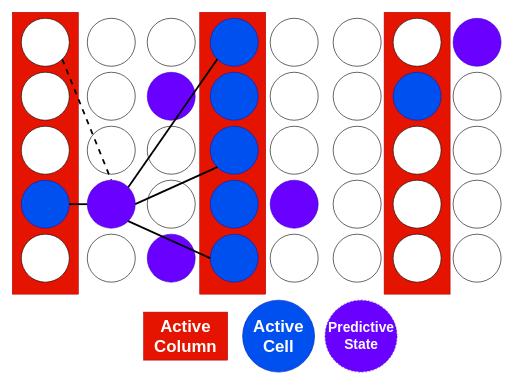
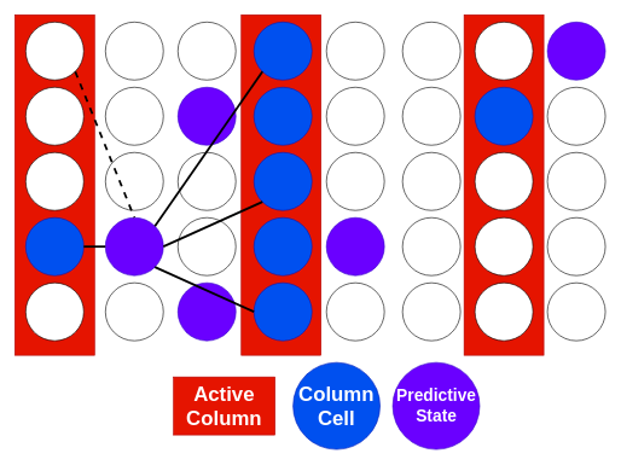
  <mxCell id="0" />
  <mxCell id="1" parent="0" />
  <mxCell id="2" value="" style="rounded=0;whiteSpace=wrap;html=1;fillColor=#e51400;strokeColor=#B20000;fontColor=#ffffff;" vertex="1" parent="1"><mxGeometry x="640" y="20" width="110" height="470" as="geometry" /></mxCell>
  <mxCell id="3" value="" style="rounded=0;whiteSpace=wrap;html=1;fillColor=#e51400;strokeColor=#B20000;fontColor=#ffffff;" vertex="1" parent="1"><mxGeometry x="332.5" y="20" width="110" height="470" as="geometry" /></mxCell>
  <mxCell id="4" value="" style="rounded=0;whiteSpace=wrap;html=1;fillColor=#e51400;strokeColor=#B20000;fontColor=#ffffff;" vertex="1" parent="1"><mxGeometry x="20" y="20" width="110" height="470" as="geometry" /></mxCell>
  <mxCell id="5" value="" style="ellipse;whiteSpace=wrap;html=1;aspect=fixed;" vertex="1" parent="1"><mxGeometry x="35" y="30" width="80" height="80" as="geometry" /></mxCell>
  <mxCell id="6" value="" style="ellipse;whiteSpace=wrap;html=1;aspect=fixed;" vertex="1" parent="1"><mxGeometry x="35" y="120" width="80" height="80" as="geometry" /></mxCell>
  <mxCell id="7" value="" style="ellipse;whiteSpace=wrap;html=1;aspect=fixed;" vertex="1" parent="1"><mxGeometry x="35" y="210" width="80" height="80" as="geometry" /></mxCell>
  <mxCell id="8" value="" style="ellipse;whiteSpace=wrap;html=1;aspect=fixed;fillColor=#0050ef;strokeColor=#001DBC;fontColor=#ffffff;" vertex="1" parent="1"><mxGeometry x="35" y="300" width="80" height="80" as="geometry" /></mxCell>
  <mxCell id="9" value="" style="ellipse;whiteSpace=wrap;html=1;aspect=fixed;" vertex="1" parent="1"><mxGeometry x="35" y="390" width="80" height="80" as="geometry" /></mxCell>
  <mxCell id="10" value="" style="ellipse;whiteSpace=wrap;html=1;aspect=fixed;" vertex="1" parent="1"><mxGeometry x="145" y="30" width="80" height="80" as="geometry" /></mxCell>
  <mxCell id="11" value="" style="ellipse;whiteSpace=wrap;html=1;aspect=fixed;" vertex="1" parent="1"><mxGeometry x="145" y="120" width="80" height="80" as="geometry" /></mxCell>
  <mxCell id="12" value="" style="ellipse;whiteSpace=wrap;html=1;aspect=fixed;" vertex="1" parent="1"><mxGeometry x="145" y="210" width="80" height="80" as="geometry" /></mxCell>
  <mxCell id="13" value="" style="ellipse;whiteSpace=wrap;html=1;aspect=fixed;fillColor=#6a00ff;strokeColor=#3700CC;fontColor=#ffffff;" vertex="1" parent="1"><mxGeometry x="145" y="300" width="80" height="80" as="geometry" /></mxCell>
  <mxCell id="14" value="" style="ellipse;whiteSpace=wrap;html=1;aspect=fixed;" vertex="1" parent="1"><mxGeometry x="145" y="390" width="80" height="80" as="geometry" /></mxCell>
  <mxCell id="15" value="" style="ellipse;whiteSpace=wrap;html=1;aspect=fixed;" vertex="1" parent="1"><mxGeometry x="245" y="30" width="80" height="80" as="geometry" /></mxCell>
  <mxCell id="16" value="" style="ellipse;whiteSpace=wrap;html=1;aspect=fixed;fillColor=#6a00ff;strokeColor=#3700CC;fontColor=#ffffff;" vertex="1" parent="1"><mxGeometry x="245" y="120" width="80" height="80" as="geometry" /></mxCell>
  <mxCell id="17" value="" style="ellipse;whiteSpace=wrap;html=1;aspect=fixed;" vertex="1" parent="1"><mxGeometry x="245" y="210" width="80" height="80" as="geometry" /></mxCell>
  <mxCell id="18" value="" style="ellipse;whiteSpace=wrap;html=1;aspect=fixed;" vertex="1" parent="1"><mxGeometry x="245" y="300" width="80" height="80" as="geometry" /></mxCell>
  <mxCell id="19" value="" style="ellipse;whiteSpace=wrap;html=1;aspect=fixed;fillColor=#6a00ff;strokeColor=#3700CC;fontColor=#ffffff;" vertex="1" parent="1"><mxGeometry x="245" y="390" width="80" height="80" as="geometry" /></mxCell>
  <mxCell id="20" value="" style="ellipse;whiteSpace=wrap;html=1;aspect=fixed;fillColor=#0050ef;strokeColor=#001DBC;fontColor=#ffffff;" vertex="1" parent="1"><mxGeometry x="350" y="30" width="80" height="80" as="geometry" /></mxCell>
  <mxCell id="21" value="" style="ellipse;whiteSpace=wrap;html=1;aspect=fixed;fillColor=#0050ef;strokeColor=#001DBC;fontColor=#ffffff;" vertex="1" parent="1"><mxGeometry x="350" y="120" width="80" height="80" as="geometry" /></mxCell>
  <mxCell id="22" value="" style="ellipse;whiteSpace=wrap;html=1;aspect=fixed;fillColor=#0050ef;strokeColor=#001DBC;fontColor=#ffffff;" vertex="1" parent="1"><mxGeometry x="350" y="210" width="80" height="80" as="geometry" /></mxCell>
  <mxCell id="23" value="" style="ellipse;whiteSpace=wrap;html=1;aspect=fixed;fillColor=#0050ef;strokeColor=#001DBC;fontColor=#ffffff;" vertex="1" parent="1"><mxGeometry x="350" y="300" width="80" height="80" as="geometry" /></mxCell>
  <mxCell id="24" value="" style="ellipse;whiteSpace=wrap;html=1;aspect=fixed;fillColor=#0050ef;strokeColor=#001DBC;fontColor=#ffffff;" vertex="1" parent="1"><mxGeometry x="350" y="390" width="80" height="80" as="geometry" /></mxCell>
  <mxCell id="25" value="" style="ellipse;whiteSpace=wrap;html=1;aspect=fixed;" vertex="1" parent="1"><mxGeometry x="450" y="30" width="80" height="80" as="geometry" /></mxCell>
  <mxCell id="26" value="" style="ellipse;whiteSpace=wrap;html=1;aspect=fixed;" vertex="1" parent="1"><mxGeometry x="450" y="120" width="80" height="80" as="geometry" /></mxCell>
  <mxCell id="27" value="" style="ellipse;whiteSpace=wrap;html=1;aspect=fixed;" vertex="1" parent="1"><mxGeometry x="450" y="210" width="80" height="80" as="geometry" /></mxCell>
  <mxCell id="28" value="" style="ellipse;whiteSpace=wrap;html=1;aspect=fixed;fillColor=#6a00ff;strokeColor=#3700CC;fontColor=#ffffff;" vertex="1" parent="1"><mxGeometry x="450" y="300" width="80" height="80" as="geometry" /></mxCell>
  <mxCell id="29" value="" style="ellipse;whiteSpace=wrap;html=1;aspect=fixed;" vertex="1" parent="1"><mxGeometry x="450" y="390" width="80" height="80" as="geometry" /></mxCell>
  <mxCell id="30" value="" style="ellipse;whiteSpace=wrap;html=1;aspect=fixed;" vertex="1" parent="1"><mxGeometry x="555" y="30" width="80" height="80" as="geometry" /></mxCell>
  <mxCell id="31" value="" style="ellipse;whiteSpace=wrap;html=1;aspect=fixed;" vertex="1" parent="1"><mxGeometry x="555" y="120" width="80" height="80" as="geometry" /></mxCell>
  <mxCell id="32" value="" style="ellipse;whiteSpace=wrap;html=1;aspect=fixed;" vertex="1" parent="1"><mxGeometry x="555" y="210" width="80" height="80" as="geometry" /></mxCell>
  <mxCell id="33" value="" style="ellipse;whiteSpace=wrap;html=1;aspect=fixed;" vertex="1" parent="1"><mxGeometry x="555" y="300" width="80" height="80" as="geometry" /></mxCell>
  <mxCell id="34" value="" style="ellipse;whiteSpace=wrap;html=1;aspect=fixed;" vertex="1" parent="1"><mxGeometry x="555" y="390" width="80" height="80" as="geometry" /></mxCell>
  <mxCell id="35" value="" style="ellipse;whiteSpace=wrap;html=1;aspect=fixed;" vertex="1" parent="1"><mxGeometry x="655" y="30" width="80" height="80" as="geometry" /></mxCell>
  <mxCell id="36" value="" style="ellipse;whiteSpace=wrap;html=1;aspect=fixed;fillColor=#0050ef;strokeColor=#001DBC;fontColor=#ffffff;" vertex="1" parent="1"><mxGeometry x="655" y="120" width="80" height="80" as="geometry" /></mxCell>
  <mxCell id="37" value="" style="ellipse;whiteSpace=wrap;html=1;aspect=fixed;" vertex="1" parent="1"><mxGeometry x="655" y="210" width="80" height="80" as="geometry" /></mxCell>
  <mxCell id="38" value="" style="ellipse;whiteSpace=wrap;html=1;aspect=fixed;" vertex="1" parent="1"><mxGeometry x="655" y="300" width="80" height="80" as="geometry" /></mxCell>
  <mxCell id="39" value="" style="ellipse;whiteSpace=wrap;html=1;aspect=fixed;" vertex="1" parent="1"><mxGeometry x="655" y="390" width="80" height="80" as="geometry" /></mxCell>
  <mxCell id="40" value="" style="ellipse;whiteSpace=wrap;html=1;aspect=fixed;fillColor=#6a00ff;strokeColor=#3700CC;fontColor=#ffffff;" vertex="1" parent="1"><mxGeometry x="755" y="30" width="80" height="80" as="geometry" /></mxCell>
  <mxCell id="41" value="" style="ellipse;whiteSpace=wrap;html=1;aspect=fixed;" vertex="1" parent="1"><mxGeometry x="755" y="120" width="80" height="80" as="geometry" /></mxCell>
  <mxCell id="42" value="" style="ellipse;whiteSpace=wrap;html=1;aspect=fixed;" vertex="1" parent="1"><mxGeometry x="755" y="210" width="80" height="80" as="geometry" /></mxCell>
  <mxCell id="43" value="" style="ellipse;whiteSpace=wrap;html=1;aspect=fixed;" vertex="1" parent="1"><mxGeometry x="755" y="300" width="80" height="80" as="geometry" /></mxCell>
  <mxCell id="44" value="" style="ellipse;whiteSpace=wrap;html=1;aspect=fixed;" vertex="1" parent="1"><mxGeometry x="755" y="390" width="80" height="80" as="geometry" /></mxCell>
  <mxCell id="45" value="&lt;font style=&quot;font-size: 28px;&quot;&gt;Active Column&lt;/font&gt;" style="rounded=0;whiteSpace=wrap;html=1;fillColor=#e51400;strokeColor=#B20000;fontColor=#ffffff;fontSize=28;fontStyle=1" vertex="1" parent="1"><mxGeometry x="239" y="520" width="140" height="80" as="geometry" /></mxCell>
- <mxCell id="46" value="Active Cell" style="ellipse;whiteSpace=wrap;html=1;aspect=fixed;fontSize=28;fillColor=#0050ef;strokeColor=#001DBC;fontColor=#ffffff;fontStyle=1" vertex="1" parent="1"><mxGeometry x="404" y="500" width="120" height="120" as="geometry" /></mxCell>
- <mxCell id="47" value="Predictive&lt;br style=&quot;font-size: 23px;&quot;&gt;State&lt;br style=&quot;font-size: 23px;&quot;&gt;" style="ellipse;whiteSpace=wrap;html=1;aspect=fixed;fontSize=23;fillColor=#6a00ff;strokeColor=#3700CC;fontColor=#ffffff;fontStyle=1;dashed=1;" vertex="1" parent="1"><mxGeometry x="541.5" y="500" width="120" height="120" as="geometry" /></mxCell>
+ <mxCell id="46" value="Column Cell" style="ellipse;whiteSpace=wrap;html=1;aspect=fixed;fontSize=28;fillColor=#0050ef;strokeColor=#001DBC;fontColor=#ffffff;fontStyle=1" vertex="1" parent="1"><mxGeometry x="404" y="500" width="120" height="120" as="geometry" /></mxCell>
+ <mxCell id="47" value="Predictive&lt;br style=&quot;font-size: 23px;&quot;&gt;State&lt;br style=&quot;font-size: 23px;&quot;&gt;" style="ellipse;whiteSpace=wrap;html=1;aspect=fixed;fontSize=23;fillColor=#6a00ff;strokeColor=#3700CC;fontColor=#ffffff;fontStyle=1" vertex="1" parent="1"><mxGeometry x="541.5" y="500" width="120" height="120" as="geometry" /></mxCell>
  <mxCell id="48" value="" style="endArrow=none;html=1;fontSize=28;strokeWidth=3;" edge="1" parent="1" source="8" target="13"><mxGeometry width="50" height="50" relative="1" as="geometry"><mxPoint x="20" y="690" as="sourcePoint" /><mxPoint x="70" y="640" as="targetPoint" /></mxGeometry></mxCell>
  <mxCell id="49" value="" style="endArrow=none;html=1;fontSize=28;entryX=1;entryY=1;entryDx=0;entryDy=0;exitX=0;exitY=0.5;exitDx=0;exitDy=0;strokeWidth=3;" edge="1" parent="1" source="24" target="13"><mxGeometry width="50" height="50" relative="1" as="geometry"><mxPoint x="20" y="690" as="sourcePoint" /><mxPoint x="70" y="640" as="targetPoint" /></mxGeometry></mxCell>
  <mxCell id="50" value="" style="endArrow=none;html=1;fontSize=28;entryX=1;entryY=0.5;entryDx=0;entryDy=0;exitX=0;exitY=1;exitDx=0;exitDy=0;strokeWidth=3;" edge="1" parent="1" source="22" target="13"><mxGeometry width="50" height="50" relative="1" as="geometry"><mxPoint x="-200" y="460" as="sourcePoint" /><mxPoint x="-150" y="410" as="targetPoint" /></mxGeometry></mxCell>
  <mxCell id="51" value="" style="endArrow=none;html=1;fontSize=28;entryX=0;entryY=1;entryDx=0;entryDy=0;exitX=1;exitY=0;exitDx=0;exitDy=0;strokeWidth=3;" edge="1" parent="1" source="13" target="20"><mxGeometry width="50" height="50" relative="1" as="geometry"><mxPoint x="200" y="300" as="sourcePoint" /><mxPoint x="240" y="260" as="targetPoint" /></mxGeometry></mxCell>
  <mxCell id="52" value="" style="endArrow=none;dashed=1;html=1;fontSize=28;entryX=0.5;entryY=0;entryDx=0;entryDy=0;exitX=1;exitY=1;exitDx=0;exitDy=0;strokeWidth=3;" edge="1" parent="1" source="5" target="13"><mxGeometry width="50" height="50" relative="1" as="geometry"><mxPoint x="20" y="690" as="sourcePoint" /><mxPoint x="70" y="640" as="targetPoint" /></mxGeometry></mxCell>
